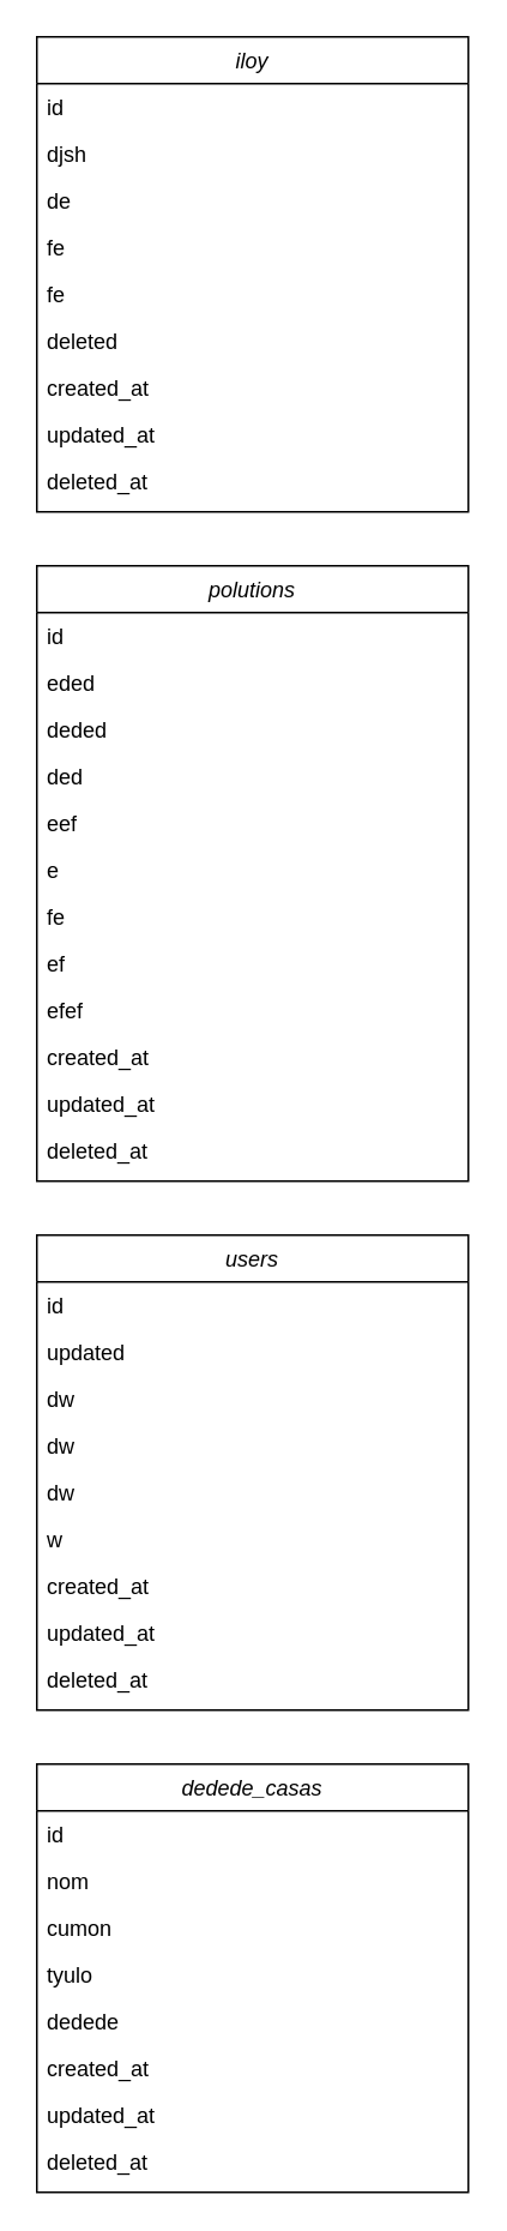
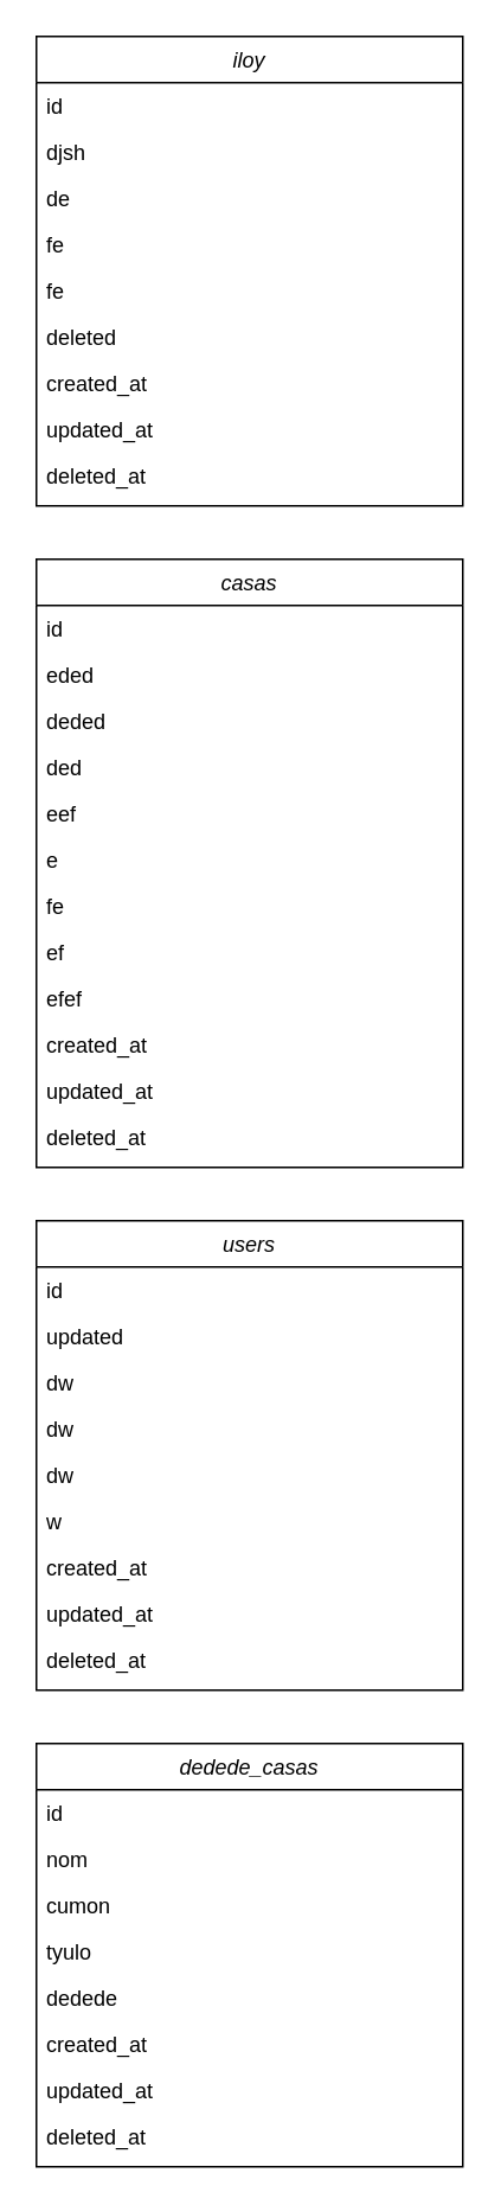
  <mxCell id="0" />
  <mxCell id="1" parent="0" />
  <mxCell id="2" value="iloy" style="swimlane;fontStyle=2;align=center;verticalAlign=top;childLayout=stackLayout;horizontal=1;startSize=26;horizontalStack=0;resizeParent=1;resizeLast=0;collapsible=1;marginBottom=0;rounded=0;shadow=0;strokeWidth=1;" parent="1" vertex="1"><mxGeometry x="20" y="20" width="240" height="264" as="geometry"><mxRectangle x="230" y="460" width="240" height="26" as="alternateBounds" /></mxGeometry></mxCell>
  <mxCell id="3" value="id" style="text;align=left;verticalAlign=top;spacingLeft=4;spacingRight=4;overflow=hidden;rotatable=0;points=[[0,0.5],[1,0.5]];portConstraint=eastwest;" parent="2" vertex="1"><mxGeometry y="26" width="240" height="26" as="geometry" /></mxCell>
  <mxCell id="4" value="djsh" style="text;align=left;verticalAlign=top;spacingLeft=4;spacingRight=4;overflow=hidden;rotatable=0;points=[[0,0.5],[1,0.5]];portConstraint=eastwest;" parent="2" vertex="1"><mxGeometry y="52" width="240" height="26" as="geometry" /></mxCell>
  <mxCell id="5" value="de" style="text;align=left;verticalAlign=top;spacingLeft=4;spacingRight=4;overflow=hidden;rotatable=0;points=[[0,0.5],[1,0.5]];portConstraint=eastwest;" parent="2" vertex="1"><mxGeometry y="78" width="240" height="26" as="geometry" /></mxCell>
  <mxCell id="6" value="fe" style="text;align=left;verticalAlign=top;spacingLeft=4;spacingRight=4;overflow=hidden;rotatable=0;points=[[0,0.5],[1,0.5]];portConstraint=eastwest;" parent="2" vertex="1"><mxGeometry y="104" width="240" height="26" as="geometry" /></mxCell>
  <mxCell id="7" value="fe" style="text;align=left;verticalAlign=top;spacingLeft=4;spacingRight=4;overflow=hidden;rotatable=0;points=[[0,0.5],[1,0.5]];portConstraint=eastwest;" parent="2" vertex="1"><mxGeometry y="130" width="240" height="26" as="geometry" /></mxCell>
  <mxCell id="8" value="deleted" style="text;align=left;verticalAlign=top;spacingLeft=4;spacingRight=4;overflow=hidden;rotatable=0;points=[[0,0.5],[1,0.5]];portConstraint=eastwest;" parent="2" vertex="1"><mxGeometry y="156" width="240" height="26" as="geometry" /></mxCell>
  <mxCell id="9" value="created_at" style="text;align=left;verticalAlign=top;spacingLeft=4;spacingRight=4;overflow=hidden;rotatable=0;points=[[0,0.5],[1,0.5]];portConstraint=eastwest;" parent="2" vertex="1"><mxGeometry y="182" width="240" height="26" as="geometry" /></mxCell>
  <mxCell id="10" value="updated_at" style="text;align=left;verticalAlign=top;spacingLeft=4;spacingRight=4;overflow=hidden;rotatable=0;points=[[0,0.5],[1,0.5]];portConstraint=eastwest;" parent="2" vertex="1"><mxGeometry y="208" width="240" height="26" as="geometry" /></mxCell>
  <mxCell id="11" value="deleted_at" style="text;align=left;verticalAlign=top;spacingLeft=4;spacingRight=4;overflow=hidden;rotatable=0;points=[[0,0.5],[1,0.5]];portConstraint=eastwest;" parent="2" vertex="1"><mxGeometry y="234" width="240" height="26" as="geometry" /></mxCell>
- <mxCell id="12" value="polutions" style="swimlane;fontStyle=2;align=center;verticalAlign=top;childLayout=stackLayout;horizontal=1;startSize=26;horizontalStack=0;resizeParent=1;resizeLast=0;collapsible=1;marginBottom=0;rounded=0;shadow=0;strokeWidth=1;" parent="1" vertex="1"><mxGeometry x="20" y="314" width="240" height="342" as="geometry"><mxRectangle x="230" y="754" width="240" height="26" as="alternateBounds" /></mxGeometry></mxCell>
+ <mxCell id="12" value="casas" style="swimlane;fontStyle=2;align=center;verticalAlign=top;childLayout=stackLayout;horizontal=1;startSize=26;horizontalStack=0;resizeParent=1;resizeLast=0;collapsible=1;marginBottom=0;rounded=0;shadow=0;strokeWidth=1;" parent="1" vertex="1"><mxGeometry x="20" y="314" width="240" height="342" as="geometry"><mxRectangle x="230" y="754" width="240" height="26" as="alternateBounds" /></mxGeometry></mxCell>
  <mxCell id="13" value="id" style="text;align=left;verticalAlign=top;spacingLeft=4;spacingRight=4;overflow=hidden;rotatable=0;points=[[0,0.5],[1,0.5]];portConstraint=eastwest;" parent="12" vertex="1"><mxGeometry y="26" width="240" height="26" as="geometry" /></mxCell>
  <mxCell id="14" value="eded" style="text;align=left;verticalAlign=top;spacingLeft=4;spacingRight=4;overflow=hidden;rotatable=0;points=[[0,0.5],[1,0.5]];portConstraint=eastwest;" parent="12" vertex="1"><mxGeometry y="52" width="240" height="26" as="geometry" /></mxCell>
  <mxCell id="15" value="deded" style="text;align=left;verticalAlign=top;spacingLeft=4;spacingRight=4;overflow=hidden;rotatable=0;points=[[0,0.5],[1,0.5]];portConstraint=eastwest;" parent="12" vertex="1"><mxGeometry y="78" width="240" height="26" as="geometry" /></mxCell>
  <mxCell id="16" value="ded" style="text;align=left;verticalAlign=top;spacingLeft=4;spacingRight=4;overflow=hidden;rotatable=0;points=[[0,0.5],[1,0.5]];portConstraint=eastwest;" parent="12" vertex="1"><mxGeometry y="104" width="240" height="26" as="geometry" /></mxCell>
  <mxCell id="17" value="eef" style="text;align=left;verticalAlign=top;spacingLeft=4;spacingRight=4;overflow=hidden;rotatable=0;points=[[0,0.5],[1,0.5]];portConstraint=eastwest;" parent="12" vertex="1"><mxGeometry y="130" width="240" height="26" as="geometry" /></mxCell>
  <mxCell id="18" value="e" style="text;align=left;verticalAlign=top;spacingLeft=4;spacingRight=4;overflow=hidden;rotatable=0;points=[[0,0.5],[1,0.5]];portConstraint=eastwest;" parent="12" vertex="1"><mxGeometry y="156" width="240" height="26" as="geometry" /></mxCell>
  <mxCell id="19" value="fe" style="text;align=left;verticalAlign=top;spacingLeft=4;spacingRight=4;overflow=hidden;rotatable=0;points=[[0,0.5],[1,0.5]];portConstraint=eastwest;" parent="12" vertex="1"><mxGeometry y="182" width="240" height="26" as="geometry" /></mxCell>
  <mxCell id="20" value="ef" style="text;align=left;verticalAlign=top;spacingLeft=4;spacingRight=4;overflow=hidden;rotatable=0;points=[[0,0.5],[1,0.5]];portConstraint=eastwest;" parent="12" vertex="1"><mxGeometry y="208" width="240" height="26" as="geometry" /></mxCell>
  <mxCell id="21" value="efef" style="text;align=left;verticalAlign=top;spacingLeft=4;spacingRight=4;overflow=hidden;rotatable=0;points=[[0,0.5],[1,0.5]];portConstraint=eastwest;" parent="12" vertex="1"><mxGeometry y="234" width="240" height="26" as="geometry" /></mxCell>
  <mxCell id="22" value="created_at" style="text;align=left;verticalAlign=top;spacingLeft=4;spacingRight=4;overflow=hidden;rotatable=0;points=[[0,0.5],[1,0.5]];portConstraint=eastwest;" parent="12" vertex="1"><mxGeometry y="260" width="240" height="26" as="geometry" /></mxCell>
  <mxCell id="23" value="updated_at" style="text;align=left;verticalAlign=top;spacingLeft=4;spacingRight=4;overflow=hidden;rotatable=0;points=[[0,0.5],[1,0.5]];portConstraint=eastwest;" parent="12" vertex="1"><mxGeometry y="286" width="240" height="26" as="geometry" /></mxCell>
  <mxCell id="24" value="deleted_at" style="text;align=left;verticalAlign=top;spacingLeft=4;spacingRight=4;overflow=hidden;rotatable=0;points=[[0,0.5],[1,0.5]];portConstraint=eastwest;" parent="12" vertex="1"><mxGeometry y="312" width="240" height="26" as="geometry" /></mxCell>
  <mxCell id="25" value="users" style="swimlane;fontStyle=2;align=center;verticalAlign=top;childLayout=stackLayout;horizontal=1;startSize=26;horizontalStack=0;resizeParent=1;resizeLast=0;collapsible=1;marginBottom=0;rounded=0;shadow=0;strokeWidth=1;" parent="1" vertex="1"><mxGeometry x="20" y="686" width="240" height="264" as="geometry"><mxRectangle x="230" y="1126" width="240" height="26" as="alternateBounds" /></mxGeometry></mxCell>
  <mxCell id="26" value="id" style="text;align=left;verticalAlign=top;spacingLeft=4;spacingRight=4;overflow=hidden;rotatable=0;points=[[0,0.5],[1,0.5]];portConstraint=eastwest;" parent="25" vertex="1"><mxGeometry y="26" width="240" height="26" as="geometry" /></mxCell>
  <mxCell id="27" value="updated" style="text;align=left;verticalAlign=top;spacingLeft=4;spacingRight=4;overflow=hidden;rotatable=0;points=[[0,0.5],[1,0.5]];portConstraint=eastwest;" parent="25" vertex="1"><mxGeometry y="52" width="240" height="26" as="geometry" /></mxCell>
  <mxCell id="28" value="dw" style="text;align=left;verticalAlign=top;spacingLeft=4;spacingRight=4;overflow=hidden;rotatable=0;points=[[0,0.5],[1,0.5]];portConstraint=eastwest;" parent="25" vertex="1"><mxGeometry y="78" width="240" height="26" as="geometry" /></mxCell>
  <mxCell id="29" value="dw" style="text;align=left;verticalAlign=top;spacingLeft=4;spacingRight=4;overflow=hidden;rotatable=0;points=[[0,0.5],[1,0.5]];portConstraint=eastwest;" parent="25" vertex="1"><mxGeometry y="104" width="240" height="26" as="geometry" /></mxCell>
  <mxCell id="30" value="dw" style="text;align=left;verticalAlign=top;spacingLeft=4;spacingRight=4;overflow=hidden;rotatable=0;points=[[0,0.5],[1,0.5]];portConstraint=eastwest;" parent="25" vertex="1"><mxGeometry y="130" width="240" height="26" as="geometry" /></mxCell>
  <mxCell id="31" value="w" style="text;align=left;verticalAlign=top;spacingLeft=4;spacingRight=4;overflow=hidden;rotatable=0;points=[[0,0.5],[1,0.5]];portConstraint=eastwest;" parent="25" vertex="1"><mxGeometry y="156" width="240" height="26" as="geometry" /></mxCell>
  <mxCell id="32" value="created_at" style="text;align=left;verticalAlign=top;spacingLeft=4;spacingRight=4;overflow=hidden;rotatable=0;points=[[0,0.5],[1,0.5]];portConstraint=eastwest;" parent="25" vertex="1"><mxGeometry y="182" width="240" height="26" as="geometry" /></mxCell>
  <mxCell id="33" value="updated_at" style="text;align=left;verticalAlign=top;spacingLeft=4;spacingRight=4;overflow=hidden;rotatable=0;points=[[0,0.5],[1,0.5]];portConstraint=eastwest;" parent="25" vertex="1"><mxGeometry y="208" width="240" height="26" as="geometry" /></mxCell>
  <mxCell id="34" value="deleted_at" style="text;align=left;verticalAlign=top;spacingLeft=4;spacingRight=4;overflow=hidden;rotatable=0;points=[[0,0.5],[1,0.5]];portConstraint=eastwest;" parent="25" vertex="1"><mxGeometry y="234" width="240" height="26" as="geometry" /></mxCell>
  <mxCell id="35" value="dedede_casas" style="swimlane;fontStyle=2;align=center;verticalAlign=top;childLayout=stackLayout;horizontal=1;startSize=26;horizontalStack=0;resizeParent=1;resizeLast=0;collapsible=1;marginBottom=0;rounded=0;shadow=0;strokeWidth=1;" parent="1" vertex="1"><mxGeometry x="20" y="980" width="240" height="238" as="geometry"><mxRectangle x="230" y="1420" width="240" height="26" as="alternateBounds" /></mxGeometry></mxCell>
  <mxCell id="36" value="id" style="text;align=left;verticalAlign=top;spacingLeft=4;spacingRight=4;overflow=hidden;rotatable=0;points=[[0,0.5],[1,0.5]];portConstraint=eastwest;" parent="35" vertex="1"><mxGeometry y="26" width="240" height="26" as="geometry" /></mxCell>
  <mxCell id="37" value="nom" style="text;align=left;verticalAlign=top;spacingLeft=4;spacingRight=4;overflow=hidden;rotatable=0;points=[[0,0.5],[1,0.5]];portConstraint=eastwest;" parent="35" vertex="1"><mxGeometry y="52" width="240" height="26" as="geometry" /></mxCell>
  <mxCell id="38" value="cumon" style="text;align=left;verticalAlign=top;spacingLeft=4;spacingRight=4;overflow=hidden;rotatable=0;points=[[0,0.5],[1,0.5]];portConstraint=eastwest;" parent="35" vertex="1"><mxGeometry y="78" width="240" height="26" as="geometry" /></mxCell>
  <mxCell id="39" value="tyulo" style="text;align=left;verticalAlign=top;spacingLeft=4;spacingRight=4;overflow=hidden;rotatable=0;points=[[0,0.5],[1,0.5]];portConstraint=eastwest;" parent="35" vertex="1"><mxGeometry y="104" width="240" height="26" as="geometry" /></mxCell>
  <mxCell id="40" value="dedede" style="text;align=left;verticalAlign=top;spacingLeft=4;spacingRight=4;overflow=hidden;rotatable=0;points=[[0,0.5],[1,0.5]];portConstraint=eastwest;" parent="35" vertex="1"><mxGeometry y="130" width="240" height="26" as="geometry" /></mxCell>
  <mxCell id="41" value="created_at" style="text;align=left;verticalAlign=top;spacingLeft=4;spacingRight=4;overflow=hidden;rotatable=0;points=[[0,0.5],[1,0.5]];portConstraint=eastwest;" parent="35" vertex="1"><mxGeometry y="156" width="240" height="26" as="geometry" /></mxCell>
  <mxCell id="42" value="updated_at" style="text;align=left;verticalAlign=top;spacingLeft=4;spacingRight=4;overflow=hidden;rotatable=0;points=[[0,0.5],[1,0.5]];portConstraint=eastwest;" parent="35" vertex="1"><mxGeometry y="182" width="240" height="26" as="geometry" /></mxCell>
  <mxCell id="43" value="deleted_at" style="text;align=left;verticalAlign=top;spacingLeft=4;spacingRight=4;overflow=hidden;rotatable=0;points=[[0,0.5],[1,0.5]];portConstraint=eastwest;" parent="35" vertex="1"><mxGeometry y="208" width="240" height="26" as="geometry" /></mxCell>
